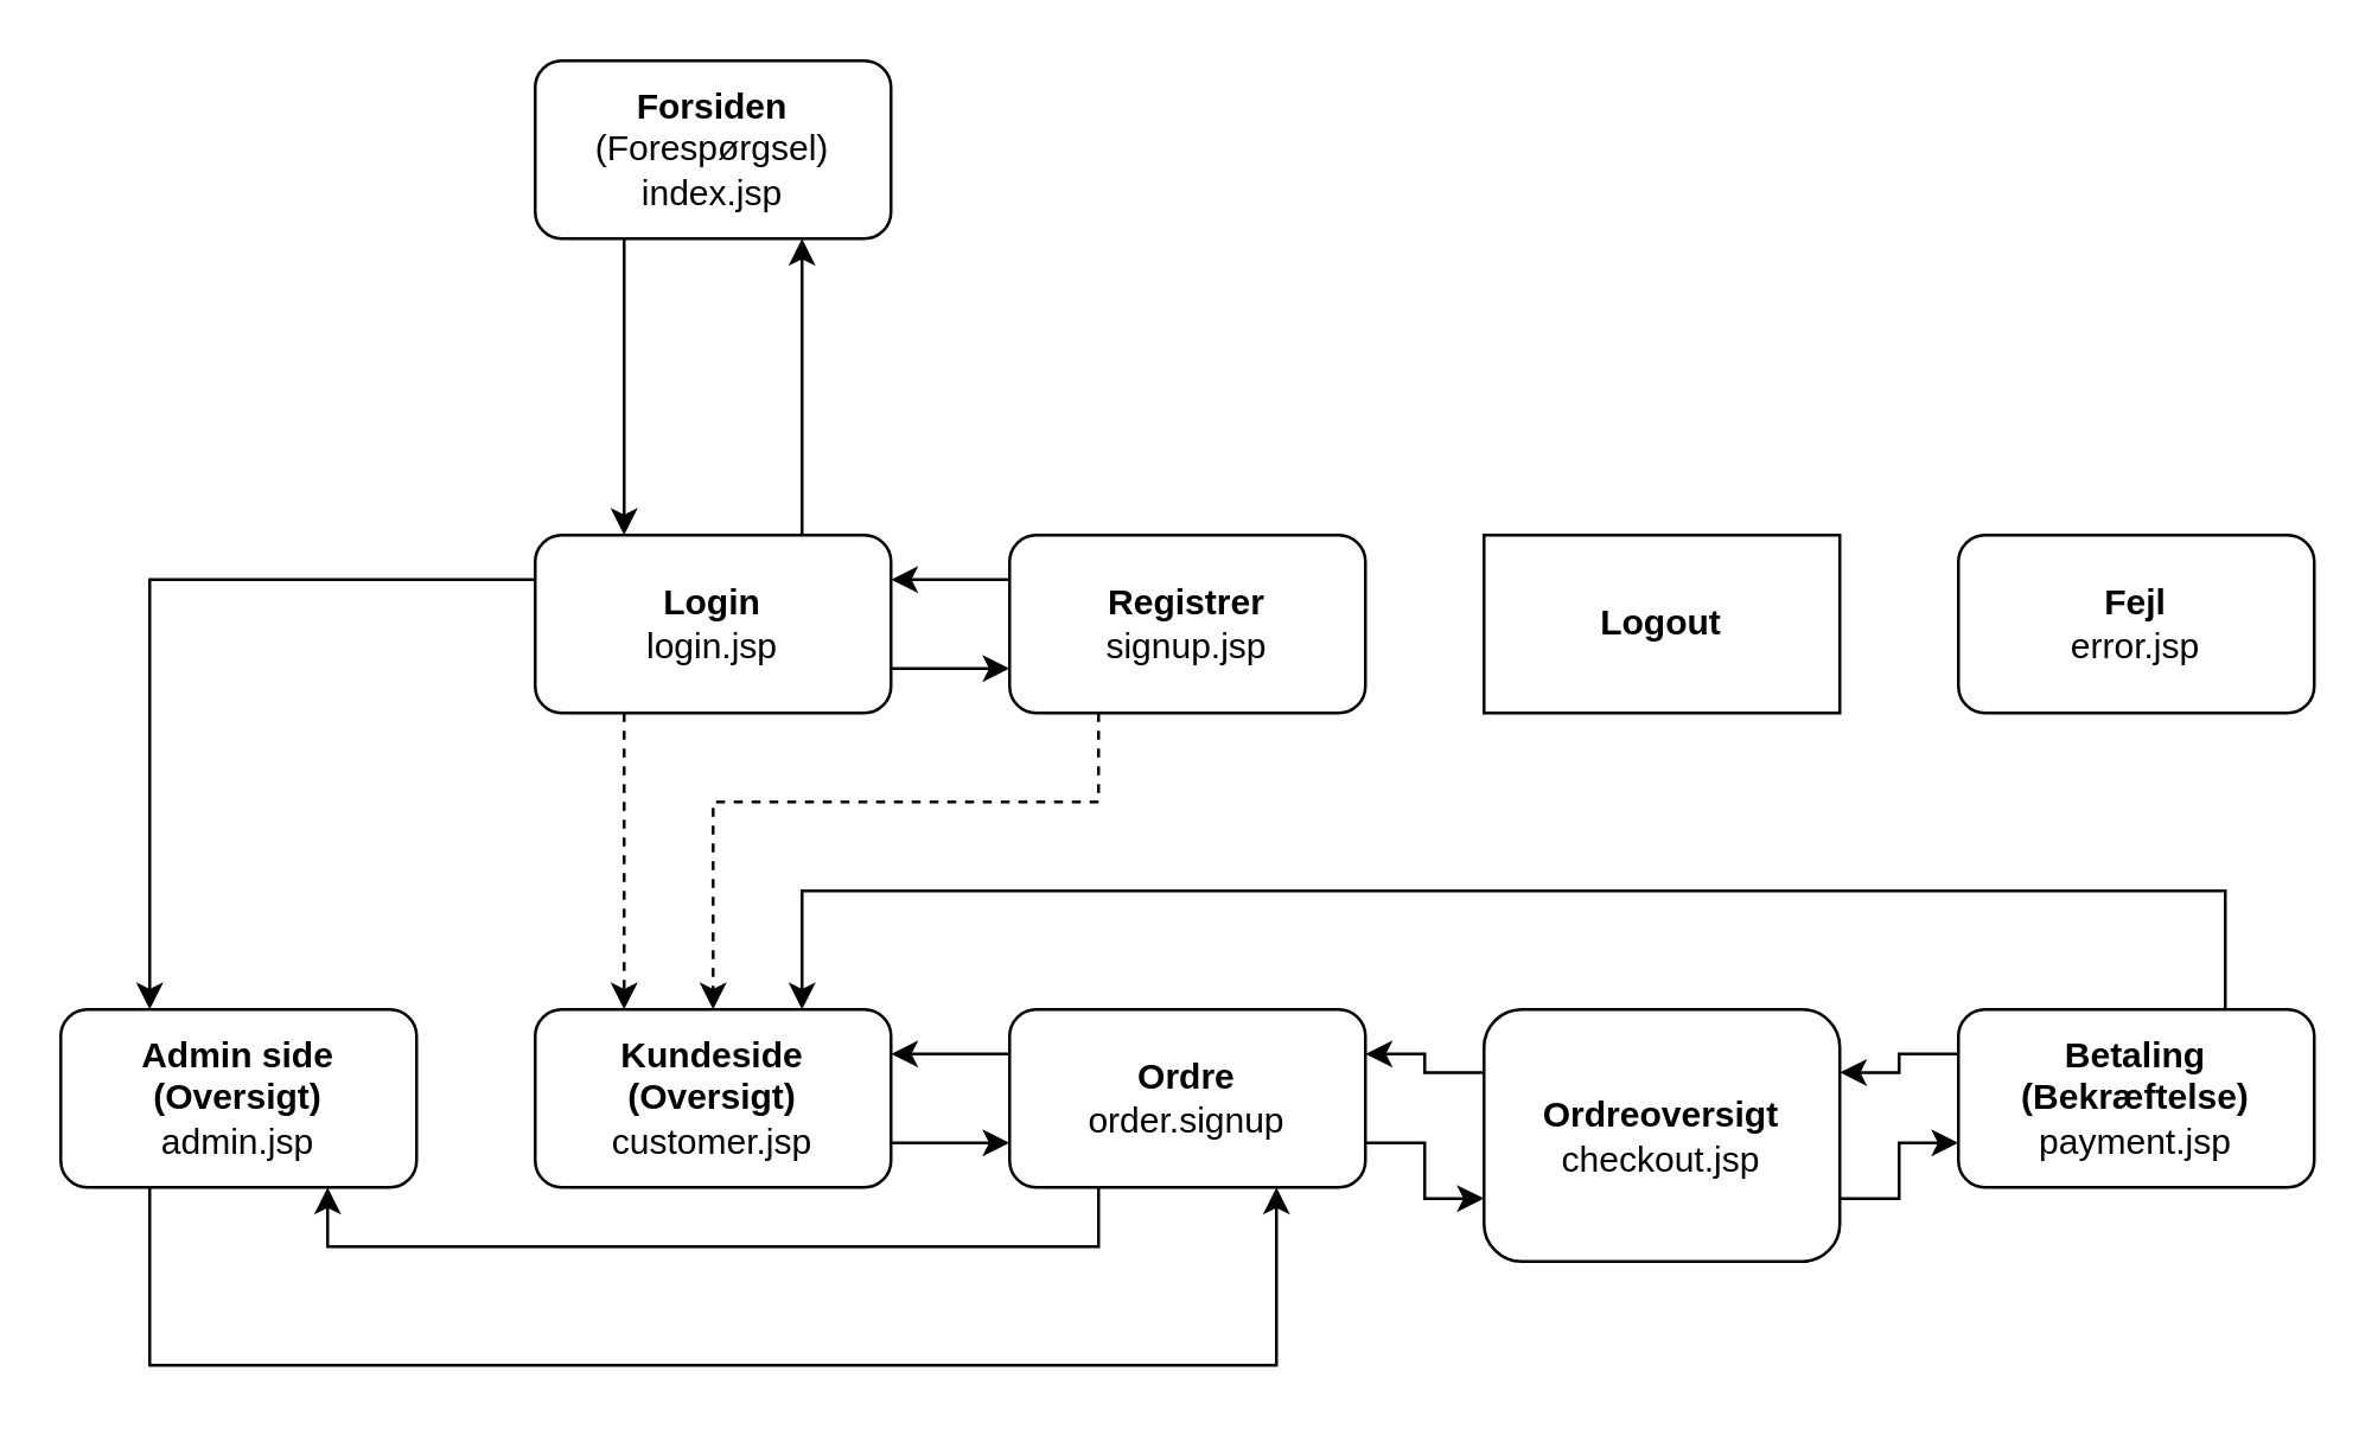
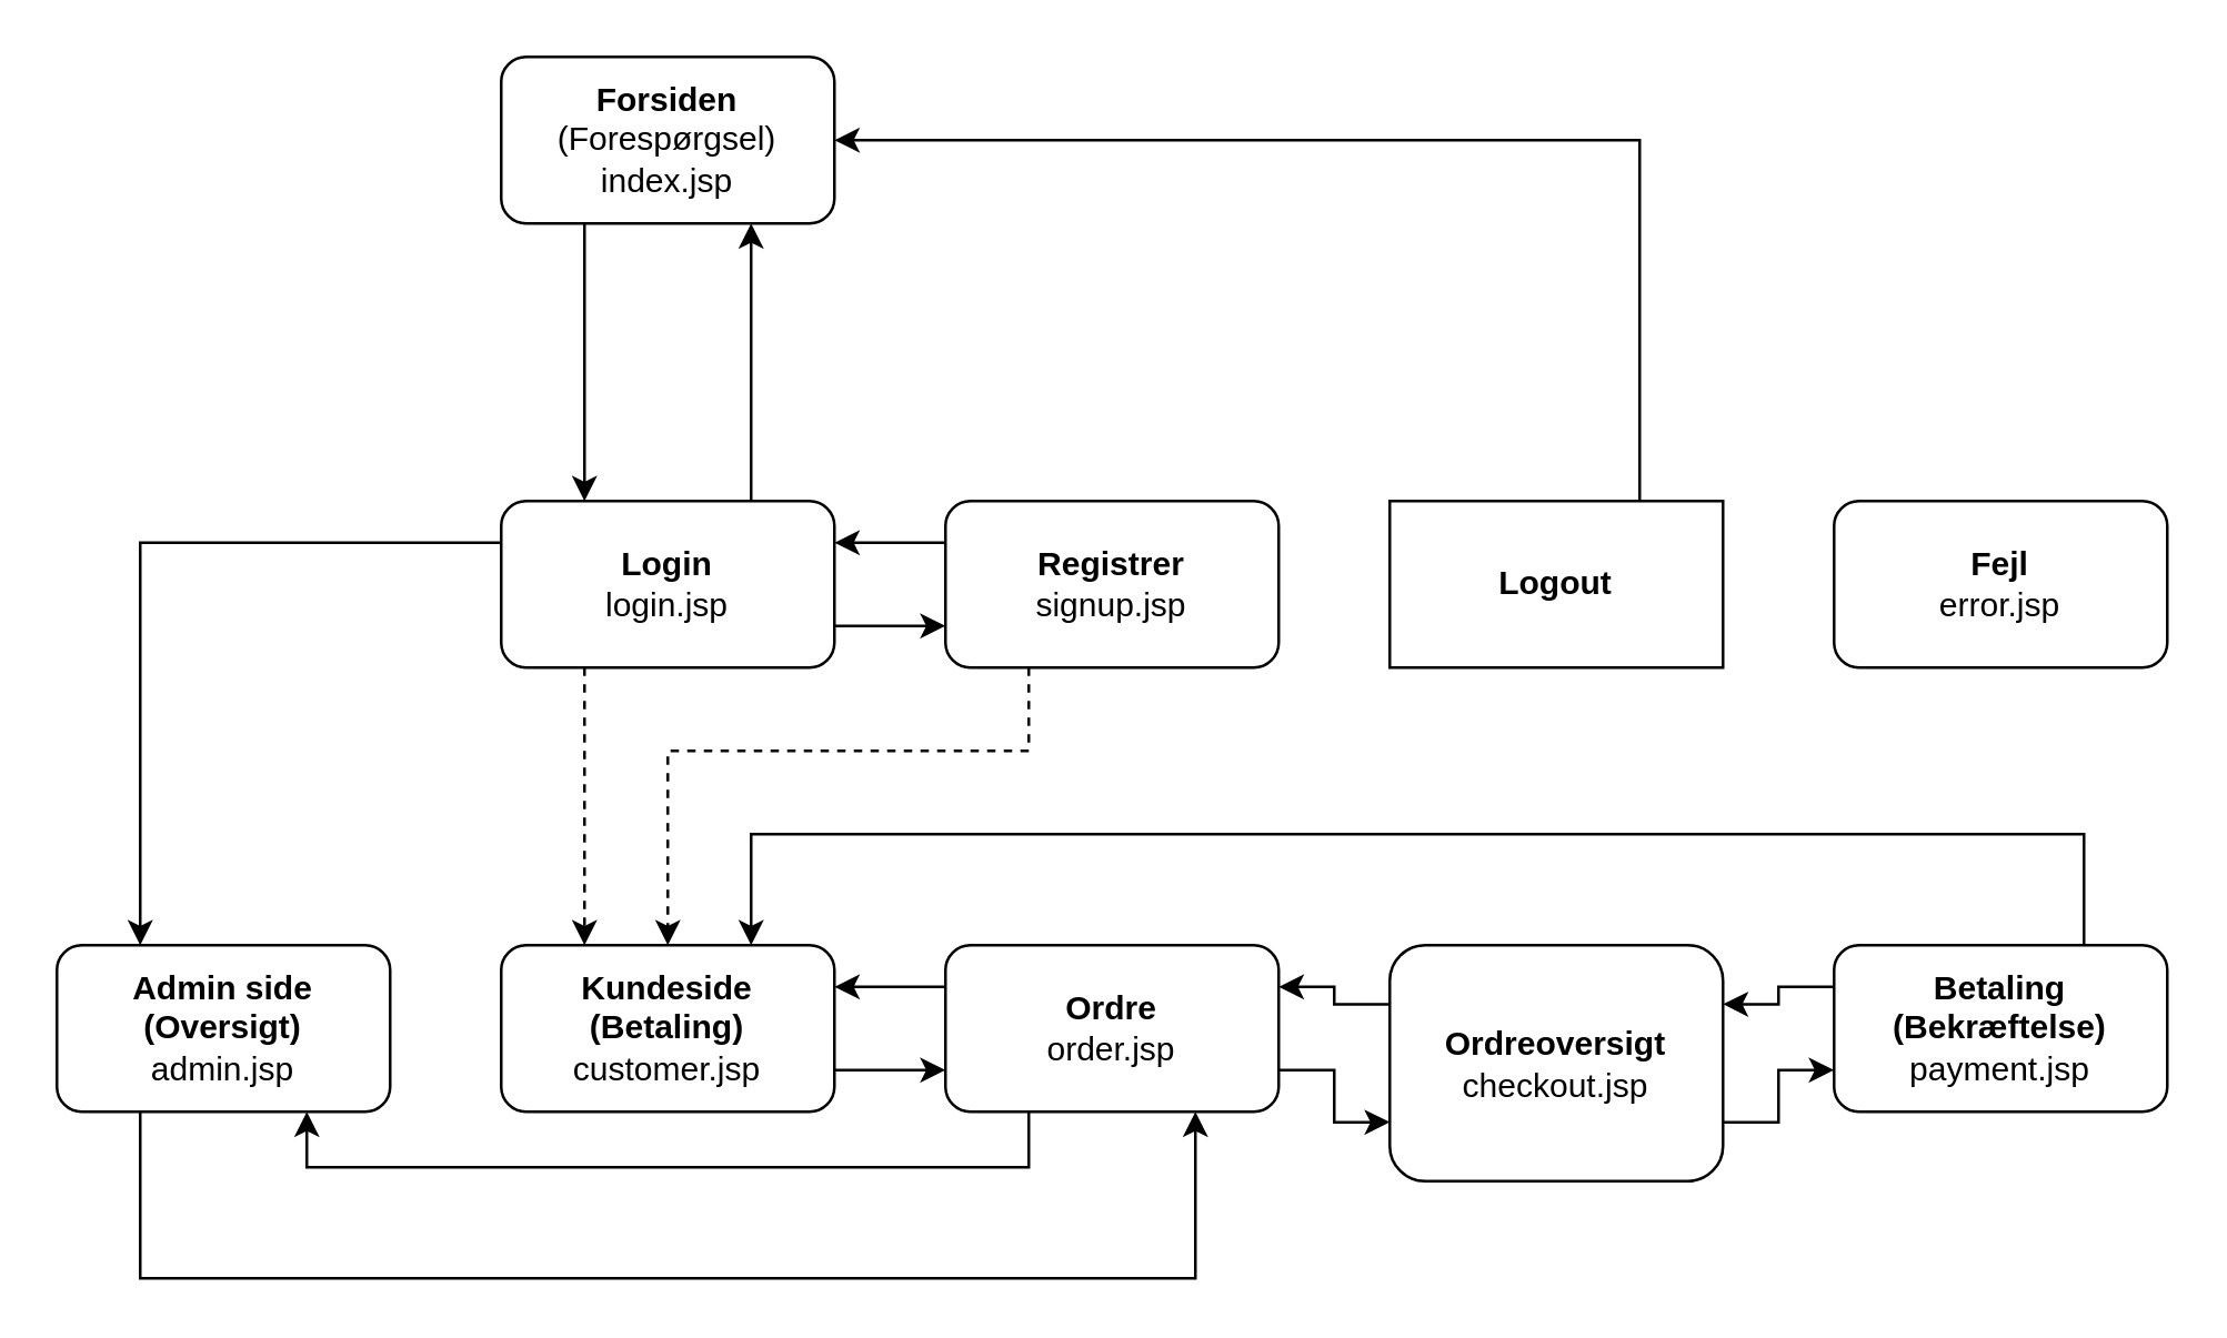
  <mxCell id="0" />
  <mxCell id="1" parent="0" />
  <mxCell id="2" style="edgeStyle=orthogonalEdgeStyle;rounded=0;jumpStyle=none;orthogonalLoop=1;jettySize=auto;html=1;exitX=0.25;exitY=1;exitDx=0;exitDy=0;entryX=0.25;entryY=0;entryDx=0;entryDy=0;" edge="1" parent="1" source="3" target="7"><mxGeometry relative="1" as="geometry" /></mxCell>
  <mxCell id="3" value="&lt;b&gt;Forsiden&lt;br&gt;&lt;/b&gt;(Forespørgsel)&lt;br&gt;index.jsp" style="rounded=1;whiteSpace=wrap;html=1;" parent="1" vertex="1"><mxGeometry x="180" y="20" width="120" height="60" as="geometry" /></mxCell>
  <mxCell id="4" style="edgeStyle=orthogonalEdgeStyle;rounded=0;jumpStyle=none;orthogonalLoop=1;jettySize=auto;html=1;exitX=0.25;exitY=1;exitDx=0;exitDy=0;entryX=0.25;entryY=0;entryDx=0;entryDy=0;dashed=1;" edge="1" parent="1" source="7" target="16"><mxGeometry relative="1" as="geometry" /></mxCell>
  <mxCell id="5" style="edgeStyle=orthogonalEdgeStyle;rounded=0;jumpStyle=none;orthogonalLoop=1;jettySize=auto;html=1;exitX=0.75;exitY=0;exitDx=0;exitDy=0;entryX=0.75;entryY=1;entryDx=0;entryDy=0;" edge="1" parent="1" source="7" target="3"><mxGeometry relative="1" as="geometry" /></mxCell>
  <mxCell id="6" style="edgeStyle=orthogonalEdgeStyle;rounded=0;jumpStyle=none;orthogonalLoop=1;jettySize=auto;html=1;exitX=1;exitY=0.75;exitDx=0;exitDy=0;entryX=0;entryY=0.75;entryDx=0;entryDy=0;" edge="1" parent="1" source="7" target="12"><mxGeometry relative="1" as="geometry" /></mxCell>
  <mxCell id="7" value="&lt;b&gt;Login&lt;/b&gt;&lt;br&gt;login.jsp" style="rounded=1;whiteSpace=wrap;html=1;" parent="1" vertex="1"><mxGeometry x="180" y="180" width="120" height="60" as="geometry" /></mxCell>
+ <mxCell id="8" style="edgeStyle=orthogonalEdgeStyle;rounded=0;jumpStyle=none;orthogonalLoop=1;jettySize=auto;html=1;exitX=0.75;exitY=0;exitDx=0;exitDy=0;entryX=1;entryY=0.5;entryDx=0;entryDy=0;" edge="1" parent="1" source="9" target="3"><mxGeometry relative="1" as="geometry" /></mxCell>
  <mxCell id="9" value="&lt;b&gt;Logout&lt;/b&gt;" style="whiteSpace=wrap;html=1;rounded=0;" parent="1" vertex="1"><mxGeometry x="500" y="180" width="120" height="60" as="geometry" /></mxCell>
  <mxCell id="10" style="edgeStyle=orthogonalEdgeStyle;rounded=0;jumpStyle=none;orthogonalLoop=1;jettySize=auto;html=1;exitX=0;exitY=0.25;exitDx=0;exitDy=0;entryX=1;entryY=0.25;entryDx=0;entryDy=0;" edge="1" parent="1" source="12" target="7"><mxGeometry relative="1" as="geometry" /></mxCell>
  <mxCell id="11" style="edgeStyle=orthogonalEdgeStyle;rounded=0;jumpStyle=none;orthogonalLoop=1;jettySize=auto;html=1;exitX=0.25;exitY=1;exitDx=0;exitDy=0;dashed=1;" edge="1" parent="1" source="12" target="16"><mxGeometry relative="1" as="geometry"><Array as="points"><mxPoint x="370" y="270" /><mxPoint x="240" y="270" /></Array></mxGeometry></mxCell>
  <mxCell id="12" value="&lt;b&gt;Registrer&lt;/b&gt;&lt;br&gt;signup.jsp" style="rounded=1;whiteSpace=wrap;html=1;" parent="1" vertex="1"><mxGeometry x="340" y="180" width="120" height="60" as="geometry" /></mxCell>
  <mxCell id="13" style="edgeStyle=orthogonalEdgeStyle;rounded=0;orthogonalLoop=1;jettySize=auto;html=1;exitX=0.25;exitY=1;exitDx=0;exitDy=0;entryX=0.75;entryY=1;entryDx=0;entryDy=0;" parent="1" source="14" target="20" edge="1"><mxGeometry relative="1" as="geometry"><Array as="points"><mxPoint x="50" y="460" /><mxPoint x="430" y="460" /></Array></mxGeometry></mxCell>
  <mxCell id="14" value="&lt;b&gt;Admin side&lt;br&gt;(Oversigt)&lt;br&gt;&lt;/b&gt;admin.jsp" style="rounded=1;whiteSpace=wrap;html=1;" parent="1" vertex="1"><mxGeometry x="20" y="340" width="120" height="60" as="geometry" /></mxCell>
  <mxCell id="15" style="edgeStyle=orthogonalEdgeStyle;rounded=0;orthogonalLoop=1;jettySize=auto;html=1;exitX=1;exitY=0.75;exitDx=0;exitDy=0;entryX=0;entryY=0.75;entryDx=0;entryDy=0;" parent="1" source="16" target="20" edge="1"><mxGeometry relative="1" as="geometry" /></mxCell>
- <mxCell id="16" value="&lt;b&gt;Kundeside (Oversigt)&lt;br&gt;&lt;/b&gt;customer.jsp" style="rounded=1;whiteSpace=wrap;html=1;" parent="1" vertex="1"><mxGeometry x="180" y="340" width="120" height="60" as="geometry" /></mxCell>
+ <mxCell id="16" value="&lt;b&gt;Kundeside (Betaling)&lt;br&gt;&lt;/b&gt;customer.jsp" style="rounded=1;whiteSpace=wrap;html=1;" parent="1" vertex="1"><mxGeometry x="180" y="340" width="120" height="60" as="geometry" /></mxCell>
  <mxCell id="17" style="edgeStyle=orthogonalEdgeStyle;rounded=0;orthogonalLoop=1;jettySize=auto;html=1;exitX=0;exitY=0.25;exitDx=0;exitDy=0;entryX=1;entryY=0.25;entryDx=0;entryDy=0;" parent="1" source="20" target="16" edge="1"><mxGeometry relative="1" as="geometry" /></mxCell>
  <mxCell id="18" style="edgeStyle=orthogonalEdgeStyle;rounded=0;orthogonalLoop=1;jettySize=auto;html=1;exitX=0.25;exitY=1;exitDx=0;exitDy=0;entryX=0.75;entryY=1;entryDx=0;entryDy=0;" parent="1" source="20" target="14" edge="1"><mxGeometry relative="1" as="geometry"><Array as="points"><mxPoint x="370" y="420" /><mxPoint x="110" y="420" /></Array></mxGeometry></mxCell>
  <mxCell id="19" style="edgeStyle=orthogonalEdgeStyle;rounded=0;orthogonalLoop=1;jettySize=auto;html=1;exitX=1;exitY=0.75;exitDx=0;exitDy=0;entryX=0;entryY=0.75;entryDx=0;entryDy=0;" parent="1" source="20" target="26" edge="1"><mxGeometry relative="1" as="geometry" /></mxCell>
- <mxCell id="20" value="&lt;b&gt;Ordre&lt;br&gt;&lt;/b&gt;order.signup" style="rounded=1;whiteSpace=wrap;html=1;" parent="1" vertex="1"><mxGeometry x="340" y="340" width="120" height="60" as="geometry" /></mxCell>
+ <mxCell id="20" value="&lt;b&gt;Ordre&lt;br&gt;&lt;/b&gt;order.jsp" style="rounded=1;whiteSpace=wrap;html=1;" parent="1" vertex="1"><mxGeometry x="340" y="340" width="120" height="60" as="geometry" /></mxCell>
  <mxCell id="21" style="edgeStyle=orthogonalEdgeStyle;rounded=0;orthogonalLoop=1;jettySize=auto;html=1;exitX=0;exitY=0.25;exitDx=0;exitDy=0;entryX=1;entryY=0.25;entryDx=0;entryDy=0;" parent="1" source="23" target="26" edge="1"><mxGeometry relative="1" as="geometry" /></mxCell>
  <mxCell id="22" style="edgeStyle=orthogonalEdgeStyle;rounded=0;orthogonalLoop=1;jettySize=auto;html=1;exitX=0.75;exitY=0;exitDx=0;exitDy=0;entryX=0.75;entryY=0;entryDx=0;entryDy=0;" parent="1" source="23" target="16" edge="1"><mxGeometry relative="1" as="geometry"><Array as="points"><mxPoint x="750" y="300" /><mxPoint x="270" y="300" /></Array></mxGeometry></mxCell>
  <mxCell id="23" value="&lt;b&gt;Betaling&lt;br&gt;(Bekræftelse)&lt;br&gt;&lt;/b&gt;payment.jsp" style="rounded=1;whiteSpace=wrap;html=1;" parent="1" vertex="1"><mxGeometry x="660" y="340" width="120" height="60" as="geometry" /></mxCell>
  <mxCell id="24" style="edgeStyle=orthogonalEdgeStyle;rounded=0;orthogonalLoop=1;jettySize=auto;html=1;exitX=0;exitY=0.25;exitDx=0;exitDy=0;entryX=1;entryY=0.25;entryDx=0;entryDy=0;" parent="1" source="26" target="20" edge="1"><mxGeometry relative="1" as="geometry" /></mxCell>
  <mxCell id="25" style="edgeStyle=orthogonalEdgeStyle;rounded=0;orthogonalLoop=1;jettySize=auto;html=1;exitX=1;exitY=0.75;exitDx=0;exitDy=0;entryX=0;entryY=0.75;entryDx=0;entryDy=0;" parent="1" source="26" target="23" edge="1"><mxGeometry relative="1" as="geometry" /></mxCell>
  <mxCell id="26" value="&lt;b&gt;Ordreoversigt&lt;br&gt;&lt;/b&gt;checkout.jsp" style="rounded=1;whiteSpace=wrap;html=1;" parent="1" vertex="1"><mxGeometry x="500" y="340" width="120" height="85" as="geometry" /></mxCell>
  <mxCell id="27" value="&lt;b&gt;Fejl&lt;/b&gt;&lt;br&gt;error.jsp" style="rounded=1;whiteSpace=wrap;html=1;" parent="1" vertex="1"><mxGeometry x="660" y="180" width="120" height="60" as="geometry" /></mxCell>
  <mxCell id="28" style="edgeStyle=orthogonalEdgeStyle;rounded=0;jumpStyle=none;orthogonalLoop=1;jettySize=auto;html=1;exitX=0.5;exitY=1;exitDx=0;exitDy=0;" edge="1" parent="1"><mxGeometry relative="1" as="geometry"><mxPoint x="400" y="280" as="sourcePoint" /><mxPoint x="400" y="280" as="targetPoint" /></mxGeometry></mxCell>
  <mxCell id="29" style="edgeStyle=orthogonalEdgeStyle;rounded=0;jumpStyle=none;orthogonalLoop=1;jettySize=auto;html=1;exitX=0;exitY=0.25;exitDx=0;exitDy=0;entryX=0.25;entryY=0;entryDx=0;entryDy=0;" edge="1" parent="1" source="7" target="14"><mxGeometry relative="1" as="geometry" /></mxCell>
